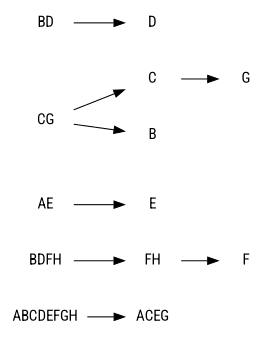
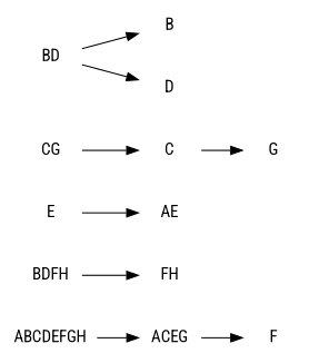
  digraph {
    fontname="Roboto Condensed"
    ordering=out
    rankdir=LR
    node [fontname="Roboto Condensed" shape=plaintext]
    edge [fontname="Roboto Condensed"]
    ABCDEFGH
    ACEG
    BDFH
    FH
    AE
    E
    CG
    C
    BD
    B
    D
    F
    G
    ABCDEFGH -> ACEG
    BDFH -> FH
-   FH -> F
-   AE -> E
+   ACEG -> F
+   E -> AE
    CG -> C
    C -> G
-   CG -> B
+   BD -> B
    BD -> D
  }
